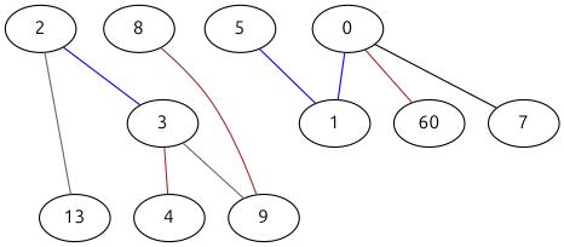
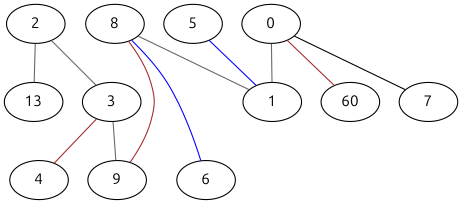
  strict graph {
    fontname=Ubuntu
    node [fontname=Ubuntu weight=0]
    edge [color=gray40 fontname=Ubuntu weight=0]
    n1 [label=13]
    2
    3
    4
    9
    5
    1
    0
    n9 [label=60]
    7
    8
+   6
    2 -- n1
-   2 -- 3 [color=blue]
+   2 -- 3
    3 -- 4 [color=brown]
    3 -- 9
    5 -- 1 [color=blue]
-   0 -- 1 [color=blue]
+   0 -- 1
    0 -- n9 [color=brown]
    0 -- 7 [color=black]
    8 -- 9 [color=brown]
+   8 -- 1
+   8 -- 6 [color=blue]
  }
